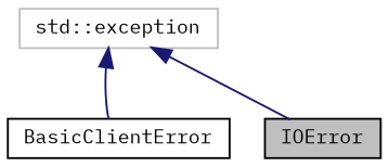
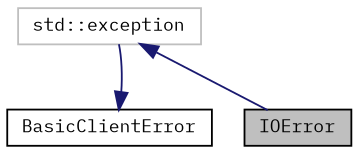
  digraph {
    fontname="IBM Plex Mono"
    node [color=black fillcolor=white fontname="IBM Plex Mono" fontsize=10 shape=record style=filled]
    edge [color=midnightblue dir=back fontname="IBM Plex Mono" fontsize=10 labelfontname=Helvetica labelfontsize=10 style=solid]
    n1 [fillcolor=grey75 fontcolor=black height=0.2 label=IOError width=0.4]
    n2 [height=0.2 label=BasicClientError width=0.4]
    n3 [color=grey75 height=0.2 label="std::exception" width=0.4]
    n3 -> n1
-   n3 -> n2
+   n2 -> n3
  }
